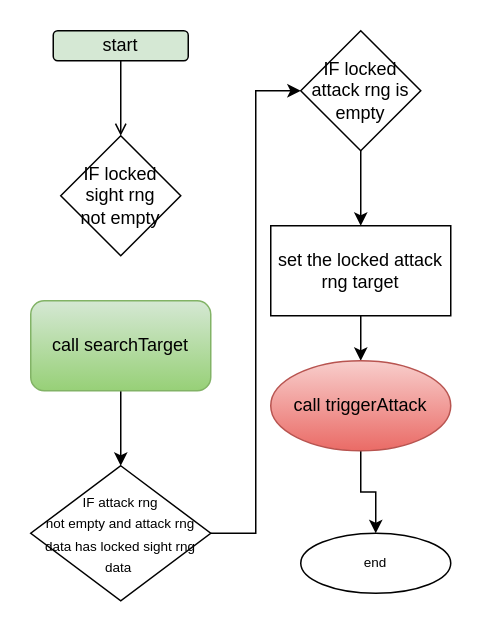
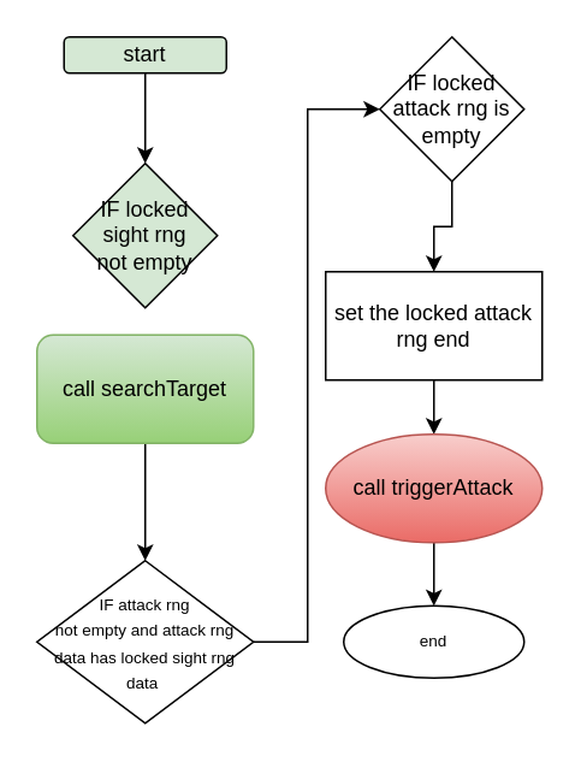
  <mxCell id="0" />
  <mxCell id="1" parent="0" />
- <mxCell id="2" value="" style="edgeStyle=orthogonalEdgeStyle;rounded=0;orthogonalLoop=1;jettySize=auto;html=1;endArrow=open;" edge="1" parent="1" source="3" target="4"><mxGeometry relative="1" as="geometry" /></mxCell>
+ <mxCell id="2" value="" style="edgeStyle=orthogonalEdgeStyle;rounded=0;orthogonalLoop=1;jettySize=auto;html=1;" edge="1" parent="1" source="3" target="4"><mxGeometry relative="1" as="geometry" /></mxCell>
  <mxCell id="3" value="start" style="rounded=1;whiteSpace=wrap;html=1;fillColor=#d5e8d4;" vertex="1" parent="1"><mxGeometry x="35" y="20" width="90" height="20" as="geometry" /></mxCell>
- <mxCell id="4" value="IF locked&lt;br&gt;sight rng &lt;br&gt;not empty" style="rhombus;whiteSpace=wrap;html=1;" vertex="1" parent="1"><mxGeometry x="40" y="90" width="80" height="80" as="geometry" /></mxCell>
+ <mxCell id="4" value="IF locked&lt;br&gt;sight rng &lt;br&gt;not empty" style="rhombus;whiteSpace=wrap;html=1;fillColor=#d5e8d4;" vertex="1" parent="1"><mxGeometry x="40" y="90" width="80" height="80" as="geometry" /></mxCell>
  <mxCell id="5" value="" style="edgeStyle=orthogonalEdgeStyle;rounded=0;orthogonalLoop=1;jettySize=auto;html=1;" edge="1" parent="1" source="6" target="8"><mxGeometry relative="1" as="geometry" /></mxCell>
- <mxCell id="6" value="call&amp;nbsp;searchTarget" style="rounded=1;whiteSpace=wrap;html=1;fillColor=#d5e8d4;gradientColor=#97d077;strokeColor=#82b366;" vertex="1" parent="1"><mxGeometry x="20" y="200" width="120" height="60" as="geometry" /></mxCell>
+ <mxCell id="6" value="call&amp;nbsp;searchTarget" style="rounded=1;whiteSpace=wrap;html=1;fillColor=#d5e8d4;gradientColor=#97d077;strokeColor=#82b366;" vertex="1" parent="1"><mxGeometry x="20" y="185" width="120" height="60" as="geometry" /></mxCell>
  <mxCell id="7" value="" style="edgeStyle=orthogonalEdgeStyle;rounded=0;orthogonalLoop=1;jettySize=auto;html=1;fontSize=9;" edge="1" parent="1" source="8" target="10"><mxGeometry relative="1" as="geometry"><Array as="points"><mxPoint x="170" y="355" /><mxPoint x="170" y="60" /></Array></mxGeometry></mxCell>
  <mxCell id="8" value="&lt;font style=&quot;font-size: 9px&quot;&gt;IF attack rng &lt;br&gt;not empty and attack rng data has locked sight rng data&amp;nbsp;&lt;/font&gt;" style="rhombus;whiteSpace=wrap;html=1;" vertex="1" parent="1"><mxGeometry x="20" y="310" width="120" height="90" as="geometry" /></mxCell>
  <mxCell id="9" value="" style="edgeStyle=orthogonalEdgeStyle;rounded=0;orthogonalLoop=1;jettySize=auto;html=1;fontSize=9;" edge="1" parent="1" source="10" target="12"><mxGeometry relative="1" as="geometry" /></mxCell>
- <mxCell id="10" value="IF locked attack rng is empty" style="rhombus;whiteSpace=wrap;html=1;" vertex="1" parent="1"><mxGeometry x="200" y="20" width="80" height="80" as="geometry" /></mxCell>
+ <mxCell id="10" value="IF locked attack rng is empty" style="rhombus;whiteSpace=wrap;html=1;" vertex="1" parent="1"><mxGeometry x="210" y="20" width="80" height="80" as="geometry" /></mxCell>
  <mxCell id="11" value="" style="edgeStyle=orthogonalEdgeStyle;rounded=0;orthogonalLoop=1;jettySize=auto;html=1;fontSize=9;" edge="1" parent="1" source="12" target="14"><mxGeometry relative="1" as="geometry" /></mxCell>
- <mxCell id="12" value="set the locked attack rng target" style="whiteSpace=wrap;html=1;" vertex="1" parent="1"><mxGeometry x="180" y="150" width="120" height="60" as="geometry" /></mxCell>
+ <mxCell id="12" value="set the locked attack rng end" style="whiteSpace=wrap;html=1;" vertex="1" parent="1"><mxGeometry x="180" y="150" width="120" height="60" as="geometry" /></mxCell>
  <mxCell id="13" value="" style="edgeStyle=orthogonalEdgeStyle;rounded=0;orthogonalLoop=1;jettySize=auto;html=1;fontSize=9;" edge="1" parent="1" source="14" target="15"><mxGeometry relative="1" as="geometry" /></mxCell>
  <mxCell id="14" value="call&amp;nbsp;triggerAttack" style="ellipse;whiteSpace=wrap;html=1;fillColor=#f8cecc;gradientColor=#ea6b66;strokeColor=#b85450;" vertex="1" parent="1"><mxGeometry x="180" y="240" width="120" height="60" as="geometry" /></mxCell>
- <mxCell id="15" value="end" style="ellipse;whiteSpace=wrap;html=1;fontSize=9;" vertex="1" parent="1"><mxGeometry x="200" y="355" width="100" height="40" as="geometry" /></mxCell>
+ <mxCell id="15" value="end" style="ellipse;whiteSpace=wrap;html=1;fontSize=9;" vertex="1" parent="1"><mxGeometry x="190" y="335" width="100" height="40" as="geometry" /></mxCell>
